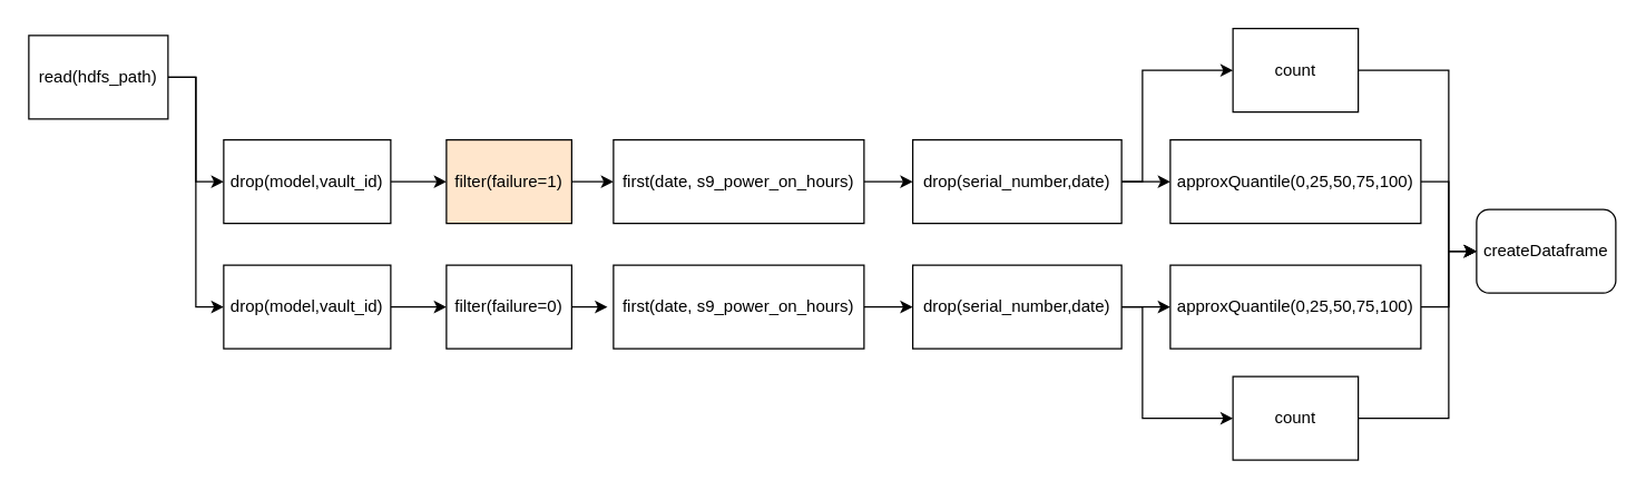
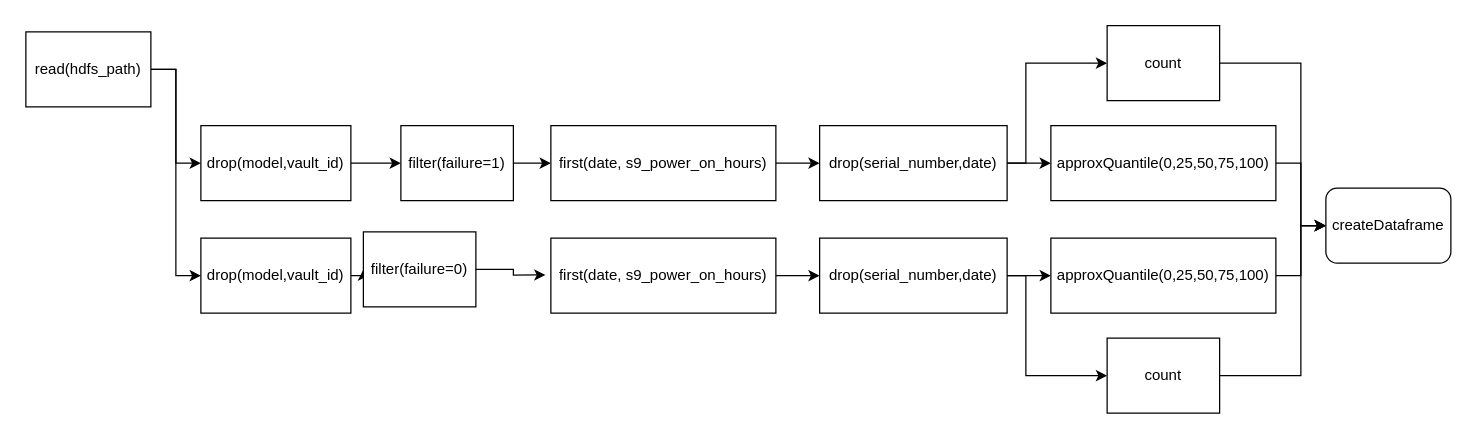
  <mxCell id="0" />
  <mxCell id="1" parent="0" />
  <mxCell id="2" style="edgeStyle=orthogonalEdgeStyle;rounded=0;orthogonalLoop=1;jettySize=auto;html=1;exitX=1;exitY=0.5;exitDx=0;exitDy=0;entryX=0;entryY=0.5;entryDx=0;entryDy=0;" parent="1" source="3" target="5" edge="1"><mxGeometry relative="1" as="geometry" /></mxCell>
  <mxCell id="3" value="drop(model,vault_id)" style="rounded=0;whiteSpace=wrap;html=1;" parent="1" vertex="1"><mxGeometry x="160" y="100" width="120" height="60" as="geometry" /></mxCell>
  <mxCell id="4" style="edgeStyle=orthogonalEdgeStyle;rounded=0;orthogonalLoop=1;jettySize=auto;html=1;exitX=1;exitY=0.5;exitDx=0;exitDy=0;entryX=0;entryY=0.5;entryDx=0;entryDy=0;" edge="1" parent="1" source="5" target="24"><mxGeometry relative="1" as="geometry" /></mxCell>
- <mxCell id="5" value="filter(failure=1)" style="rounded=0;whiteSpace=wrap;html=1;fillColor=#ffe6cc;" parent="1" vertex="1"><mxGeometry x="320" y="100" width="90" height="60" as="geometry" /></mxCell>
+ <mxCell id="5" value="filter(failure=1)" style="rounded=0;whiteSpace=wrap;html=1;" parent="1" vertex="1"><mxGeometry x="320" y="100" width="90" height="60" as="geometry" /></mxCell>
  <mxCell id="6" style="edgeStyle=orthogonalEdgeStyle;rounded=0;orthogonalLoop=1;jettySize=auto;html=1;exitX=1;exitY=0.5;exitDx=0;exitDy=0;entryX=0;entryY=0.5;entryDx=0;entryDy=0;" parent="1" source="7" target="16" edge="1"><mxGeometry relative="1" as="geometry"><mxPoint x="1080" y="130" as="targetPoint" /></mxGeometry></mxCell>
  <mxCell id="7" value="approxQuantile(0,25,50,75,100)" style="rounded=0;whiteSpace=wrap;html=1;" parent="1" vertex="1"><mxGeometry x="840" y="100" width="180" height="60" as="geometry" /></mxCell>
  <mxCell id="8" style="edgeStyle=orthogonalEdgeStyle;rounded=0;orthogonalLoop=1;jettySize=auto;html=1;exitX=1;exitY=0.5;exitDx=0;exitDy=0;entryX=0;entryY=0.5;entryDx=0;entryDy=0;" parent="1" source="10" target="3" edge="1"><mxGeometry relative="1" as="geometry" /></mxCell>
  <mxCell id="9" style="edgeStyle=orthogonalEdgeStyle;rounded=0;orthogonalLoop=1;jettySize=auto;html=1;exitX=1;exitY=0.5;exitDx=0;exitDy=0;entryX=0;entryY=0.5;entryDx=0;entryDy=0;" parent="1" source="10" target="12" edge="1"><mxGeometry relative="1" as="geometry" /></mxCell>
  <mxCell id="10" value="read(hdfs_path)" style="rounded=0;whiteSpace=wrap;html=1;" parent="1" vertex="1"><mxGeometry x="20" y="25" width="100" height="60" as="geometry" /></mxCell>
  <mxCell id="11" style="edgeStyle=orthogonalEdgeStyle;rounded=0;orthogonalLoop=1;jettySize=auto;html=1;exitX=1;exitY=0.5;exitDx=0;exitDy=0;entryX=0;entryY=0.5;entryDx=0;entryDy=0;" parent="1" source="12" target="13" edge="1"><mxGeometry relative="1" as="geometry" /></mxCell>
  <mxCell id="12" value="drop(model,vault_id)" style="rounded=0;whiteSpace=wrap;html=1;" parent="1" vertex="1"><mxGeometry x="160" y="190" width="120" height="60" as="geometry" /></mxCell>
- <mxCell id="13" value="filter(failure=0)" style="rounded=0;whiteSpace=wrap;html=1;" parent="1" vertex="1"><mxGeometry x="320" y="190" width="90" height="60" as="geometry" /></mxCell>
+ <mxCell id="13" value="filter(failure=0)" style="rounded=0;whiteSpace=wrap;html=1;" parent="1" vertex="1"><mxGeometry x="290" y="185" width="90" height="60" as="geometry" /></mxCell>
  <mxCell id="14" style="edgeStyle=orthogonalEdgeStyle;rounded=0;orthogonalLoop=1;jettySize=auto;html=1;exitX=1;exitY=0.5;exitDx=0;exitDy=0;entryX=0;entryY=0.5;entryDx=0;entryDy=0;" parent="1" source="15" target="16" edge="1"><mxGeometry relative="1" as="geometry" /></mxCell>
  <mxCell id="15" value="approxQuantile(0,25,50,75,100)" style="rounded=0;whiteSpace=wrap;html=1;" parent="1" vertex="1"><mxGeometry x="840" y="190" width="180" height="60" as="geometry" /></mxCell>
  <mxCell id="16" value="createDataframe" style="whiteSpace=wrap;html=1;rounded=1;" parent="1" vertex="1"><mxGeometry x="1060" y="150" width="100" height="60" as="geometry" /></mxCell>
  <mxCell id="17" style="edgeStyle=orthogonalEdgeStyle;rounded=0;orthogonalLoop=1;jettySize=auto;html=1;exitX=1;exitY=0.5;exitDx=0;exitDy=0;entryX=0;entryY=0.5;entryDx=0;entryDy=0;" parent="1" source="18" target="16" edge="1"><mxGeometry relative="1" as="geometry"><Array as="points"><mxPoint x="1040" y="50" /><mxPoint x="1040" y="180" /></Array></mxGeometry></mxCell>
  <mxCell id="18" value="count" style="rounded=0;whiteSpace=wrap;html=1;" parent="1" vertex="1"><mxGeometry x="885" y="20" width="90" height="60" as="geometry" /></mxCell>
  <mxCell id="19" style="edgeStyle=orthogonalEdgeStyle;rounded=0;orthogonalLoop=1;jettySize=auto;html=1;exitX=1;exitY=0.5;exitDx=0;exitDy=0;entryX=0;entryY=0.5;entryDx=0;entryDy=0;" parent="1" source="20" target="16" edge="1"><mxGeometry relative="1" as="geometry"><Array as="points"><mxPoint x="1040" y="300" /><mxPoint x="1040" y="180" /></Array></mxGeometry></mxCell>
  <mxCell id="20" value="count" style="rounded=0;whiteSpace=wrap;html=1;" parent="1" vertex="1"><mxGeometry x="885" y="270" width="90" height="60" as="geometry" /></mxCell>
  <mxCell id="21" style="edgeStyle=orthogonalEdgeStyle;rounded=0;orthogonalLoop=1;jettySize=auto;html=1;exitX=1;exitY=0.5;exitDx=0;exitDy=0;entryX=0;entryY=0.5;entryDx=0;entryDy=0;" edge="1" parent="1" source="22" target="30"><mxGeometry relative="1" as="geometry" /></mxCell>
  <mxCell id="22" value="first(date, s9_power_on_hours)" style="rounded=0;whiteSpace=wrap;html=1;" vertex="1" parent="1"><mxGeometry x="440" y="190" width="180" height="60" as="geometry" /></mxCell>
  <mxCell id="23" style="edgeStyle=orthogonalEdgeStyle;rounded=0;orthogonalLoop=1;jettySize=auto;html=1;exitX=1;exitY=0.5;exitDx=0;exitDy=0;entryX=0;entryY=0.5;entryDx=0;entryDy=0;" edge="1" parent="1" source="24" target="27"><mxGeometry relative="1" as="geometry" /></mxCell>
  <mxCell id="24" value="first(date, s9_power_on_hours)" style="rounded=0;whiteSpace=wrap;html=1;" vertex="1" parent="1"><mxGeometry x="440" y="100" width="180" height="60" as="geometry" /></mxCell>
  <mxCell id="25" style="edgeStyle=orthogonalEdgeStyle;rounded=0;orthogonalLoop=1;jettySize=auto;html=1;exitX=1;exitY=0.5;exitDx=0;exitDy=0;entryX=0;entryY=0.5;entryDx=0;entryDy=0;" edge="1" parent="1" source="27" target="7"><mxGeometry relative="1" as="geometry" /></mxCell>
  <mxCell id="26" style="edgeStyle=orthogonalEdgeStyle;rounded=0;orthogonalLoop=1;jettySize=auto;html=1;exitX=1;exitY=0.5;exitDx=0;exitDy=0;entryX=0;entryY=0.5;entryDx=0;entryDy=0;" edge="1" parent="1" source="27" target="18"><mxGeometry relative="1" as="geometry"><Array as="points"><mxPoint x="820" y="130" /><mxPoint x="820" y="50" /></Array></mxGeometry></mxCell>
  <mxCell id="27" value="drop(serial_number,date)" style="rounded=0;whiteSpace=wrap;html=1;" vertex="1" parent="1"><mxGeometry x="655" y="100" width="150" height="60" as="geometry" /></mxCell>
  <mxCell id="28" style="edgeStyle=orthogonalEdgeStyle;rounded=0;orthogonalLoop=1;jettySize=auto;html=1;exitX=1;exitY=0.5;exitDx=0;exitDy=0;entryX=0;entryY=0.5;entryDx=0;entryDy=0;" edge="1" parent="1" source="30" target="15"><mxGeometry relative="1" as="geometry" /></mxCell>
  <mxCell id="29" style="edgeStyle=orthogonalEdgeStyle;rounded=0;orthogonalLoop=1;jettySize=auto;html=1;exitX=1;exitY=0.5;exitDx=0;exitDy=0;entryX=0;entryY=0.5;entryDx=0;entryDy=0;" edge="1" parent="1" source="30" target="20"><mxGeometry relative="1" as="geometry"><Array as="points"><mxPoint x="820" y="220" /><mxPoint x="820" y="300" /></Array></mxGeometry></mxCell>
  <mxCell id="30" value="drop(serial_number,date)" style="rounded=0;whiteSpace=wrap;html=1;" vertex="1" parent="1"><mxGeometry x="655" y="190" width="150" height="60" as="geometry" /></mxCell>
  <mxCell id="31" style="edgeStyle=orthogonalEdgeStyle;rounded=0;orthogonalLoop=1;jettySize=auto;html=1;exitX=1;exitY=0.5;exitDx=0;exitDy=0;entryX=-0.024;entryY=0.491;entryDx=0;entryDy=0;entryPerimeter=0;" edge="1" parent="1" source="13" target="22"><mxGeometry relative="1" as="geometry" /></mxCell>
